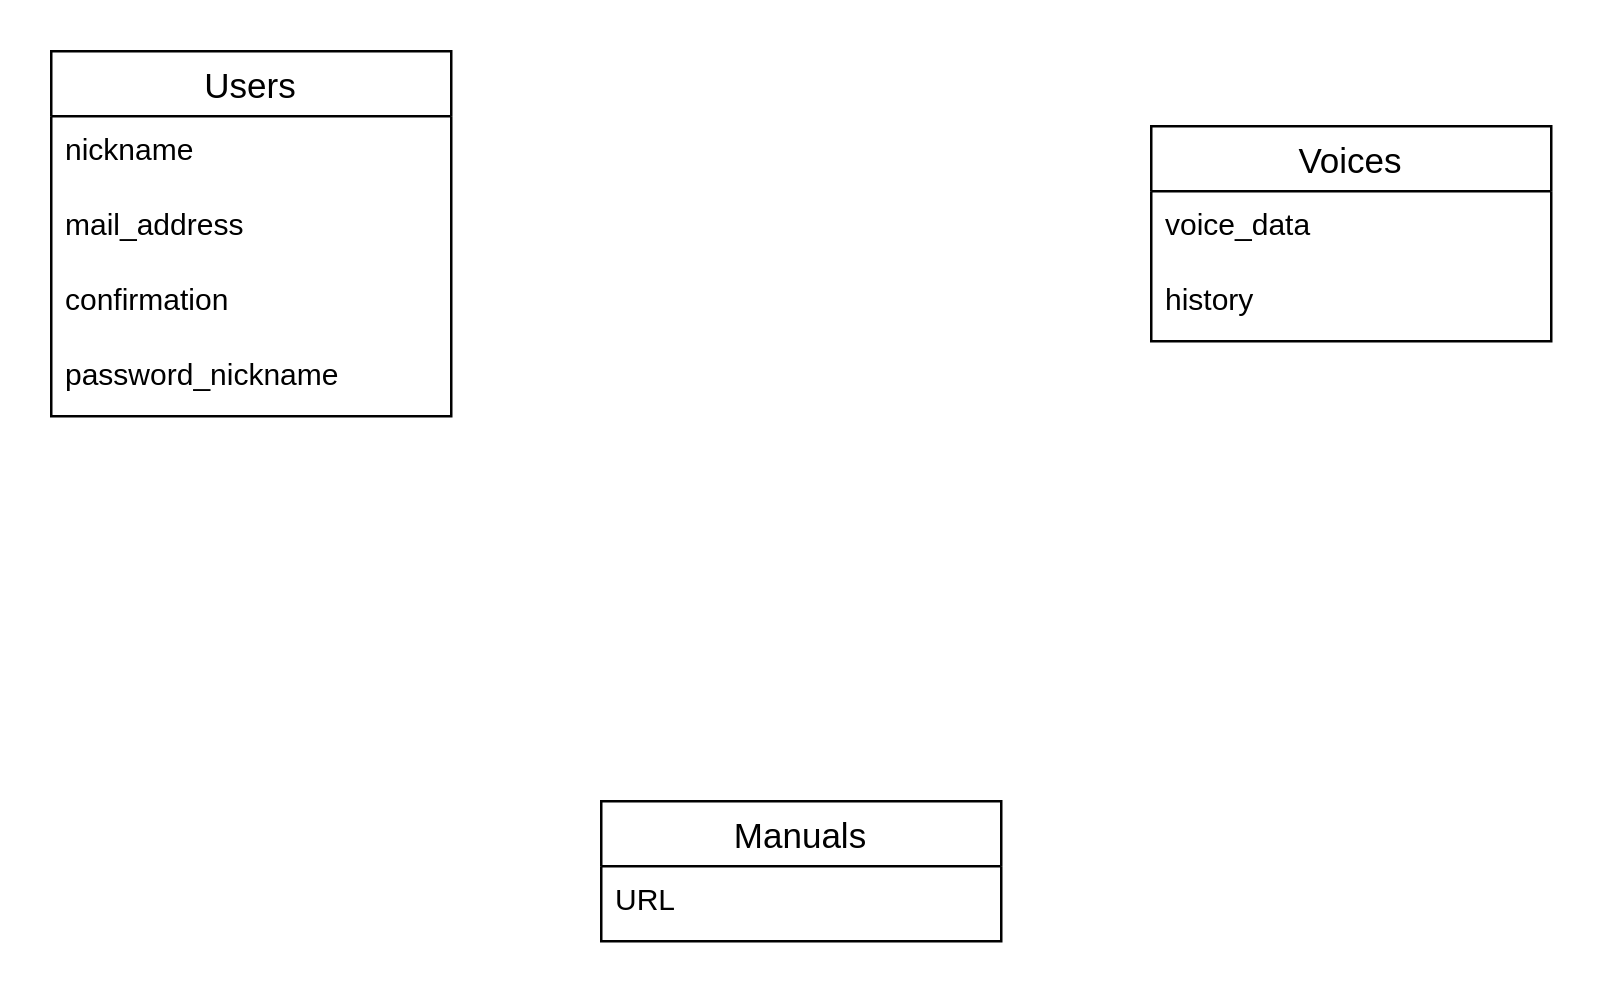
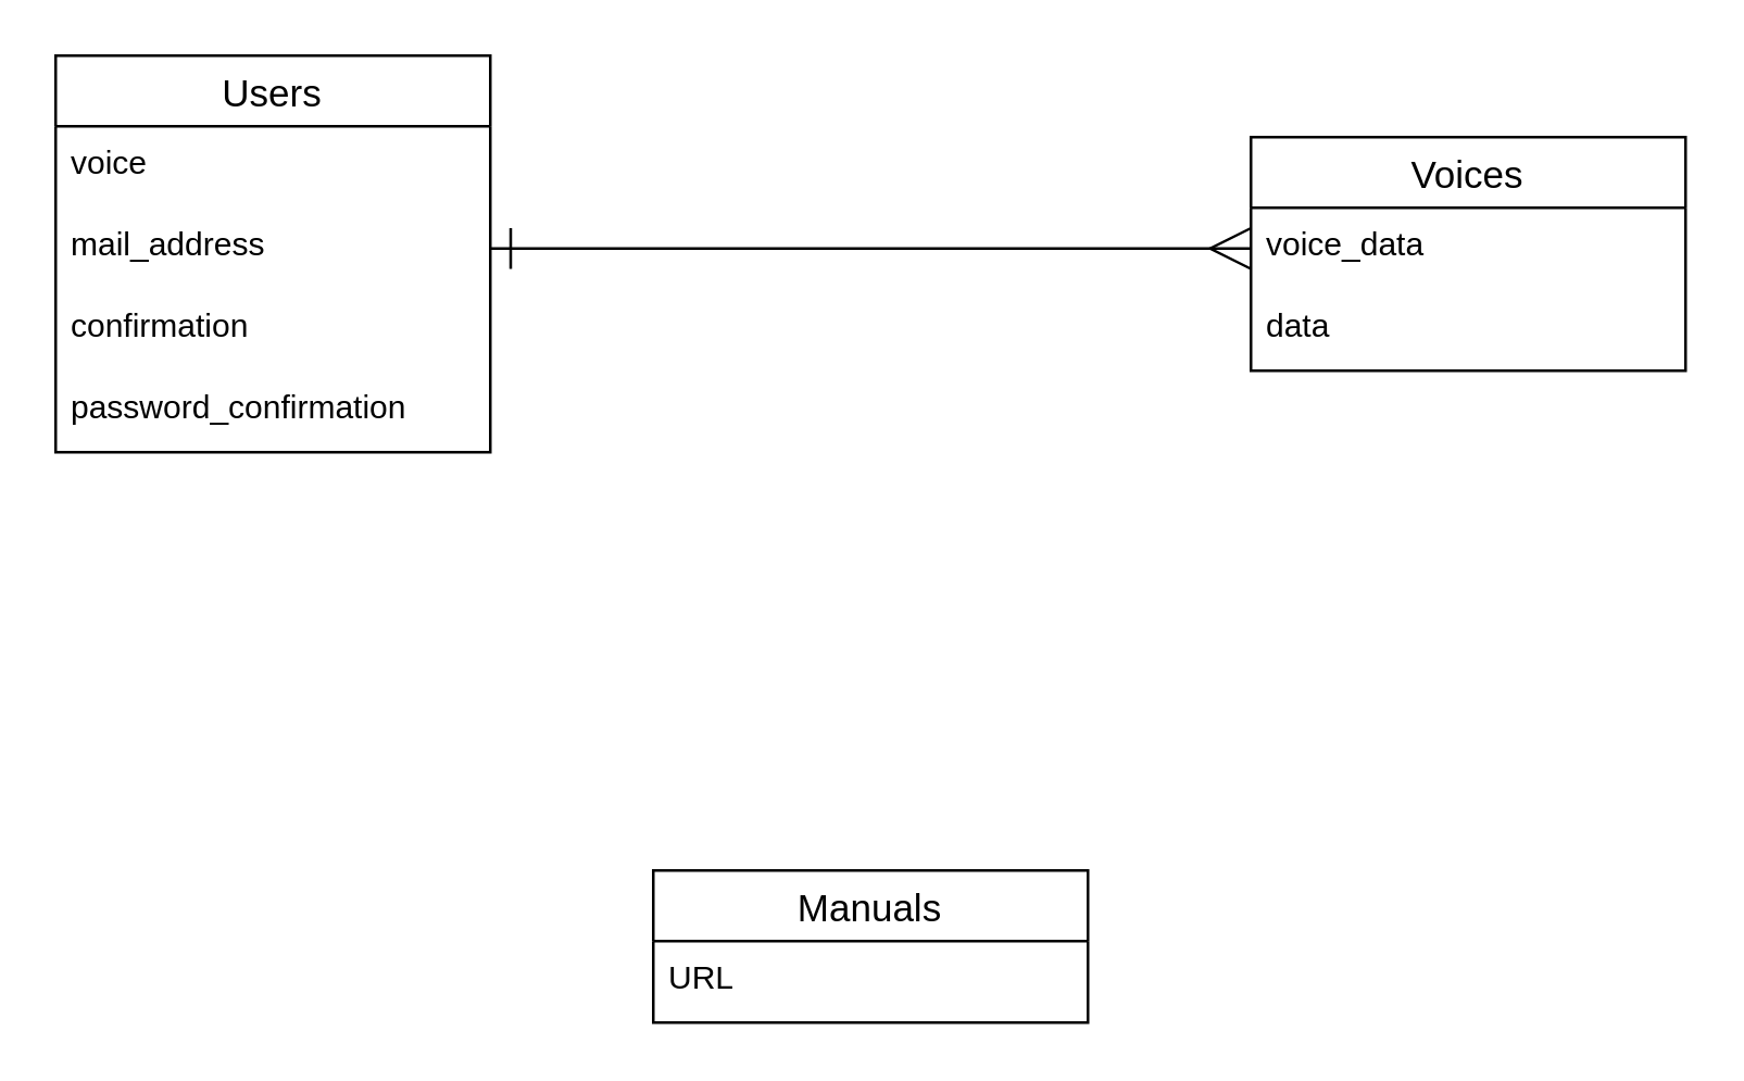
  <mxCell id="0" />
  <mxCell id="1" parent="0" />
  <mxCell id="2" value="Voices" style="swimlane;fontStyle=0;childLayout=stackLayout;horizontal=1;startSize=26;horizontalStack=0;resizeParent=1;resizeParentMax=0;resizeLast=0;collapsible=1;marginBottom=0;align=center;fontSize=14;" vertex="1" parent="1"><mxGeometry x="460" y="50" width="160" height="86" as="geometry" /></mxCell>
  <mxCell id="3" value="voice_data" style="text;strokeColor=none;fillColor=none;spacingLeft=4;spacingRight=4;overflow=hidden;rotatable=0;points=[[0,0.5],[1,0.5]];portConstraint=eastwest;fontSize=12;" vertex="1" parent="2"><mxGeometry y="26" width="160" height="30" as="geometry" /></mxCell>
- <mxCell id="4" value="history" style="text;strokeColor=none;fillColor=none;spacingLeft=4;spacingRight=4;overflow=hidden;rotatable=0;points=[[0,0.5],[1,0.5]];portConstraint=eastwest;fontSize=12;" vertex="1" parent="2"><mxGeometry y="56" width="160" height="30" as="geometry" /></mxCell>
+ <mxCell id="4" value="data" style="text;strokeColor=none;fillColor=none;spacingLeft=4;spacingRight=4;overflow=hidden;rotatable=0;points=[[0,0.5],[1,0.5]];portConstraint=eastwest;fontSize=12;" vertex="1" parent="2"><mxGeometry y="56" width="160" height="30" as="geometry" /></mxCell>
  <mxCell id="5" value="Users" style="swimlane;fontStyle=0;childLayout=stackLayout;horizontal=1;startSize=26;horizontalStack=0;resizeParent=1;resizeParentMax=0;resizeLast=0;collapsible=1;marginBottom=0;align=center;fontSize=14;" vertex="1" parent="1"><mxGeometry x="20" y="20" width="160" height="146" as="geometry" /></mxCell>
- <mxCell id="6" value="nickname" style="text;strokeColor=none;fillColor=none;spacingLeft=4;spacingRight=4;overflow=hidden;rotatable=0;points=[[0,0.5],[1,0.5]];portConstraint=eastwest;fontSize=12;" vertex="1" parent="5"><mxGeometry y="26" width="160" height="30" as="geometry" /></mxCell>
+ <mxCell id="6" value="voice" style="text;strokeColor=none;fillColor=none;spacingLeft=4;spacingRight=4;overflow=hidden;rotatable=0;points=[[0,0.5],[1,0.5]];portConstraint=eastwest;fontSize=12;" vertex="1" parent="5"><mxGeometry y="26" width="160" height="30" as="geometry" /></mxCell>
  <mxCell id="7" value="mail_address" style="text;strokeColor=none;fillColor=none;spacingLeft=4;spacingRight=4;overflow=hidden;rotatable=0;points=[[0,0.5],[1,0.5]];portConstraint=eastwest;fontSize=12;" vertex="1" parent="5"><mxGeometry y="56" width="160" height="30" as="geometry" /></mxCell>
  <mxCell id="8" value="confirmation" style="text;strokeColor=none;fillColor=none;spacingLeft=4;spacingRight=4;overflow=hidden;rotatable=0;points=[[0,0.5],[1,0.5]];portConstraint=eastwest;fontSize=12;" vertex="1" parent="5"><mxGeometry y="86" width="160" height="30" as="geometry" /></mxCell>
- <mxCell id="9" value="password_nickname" style="text;strokeColor=none;fillColor=none;spacingLeft=4;spacingRight=4;overflow=hidden;rotatable=0;points=[[0,0.5],[1,0.5]];portConstraint=eastwest;fontSize=12;" vertex="1" parent="5"><mxGeometry y="116" width="160" height="30" as="geometry" /></mxCell>
+ <mxCell id="9" value="password_confirmation" style="text;strokeColor=none;fillColor=none;spacingLeft=4;spacingRight=4;overflow=hidden;rotatable=0;points=[[0,0.5],[1,0.5]];portConstraint=eastwest;fontSize=12;" vertex="1" parent="5"><mxGeometry y="116" width="160" height="30" as="geometry" /></mxCell>
+ <mxCell id="10" style="edgeStyle=orthogonalEdgeStyle;curved=0;rounded=1;sketch=0;orthogonalLoop=1;jettySize=auto;html=1;exitX=1;exitY=0.5;exitDx=0;exitDy=0;entryX=0;entryY=0.5;entryDx=0;entryDy=0;endArrow=ERmany;endFill=0;startArrow=ERone;startFill=0;endSize=13;startSize=13;" edge="1" parent="1" source="7" target="3"><mxGeometry relative="1" as="geometry" /></mxCell>
  <mxCell id="11" value="Manuals" style="swimlane;fontStyle=0;childLayout=stackLayout;horizontal=1;startSize=26;horizontalStack=0;resizeParent=1;resizeParentMax=0;resizeLast=0;collapsible=1;marginBottom=0;align=center;fontSize=14;rounded=0;sketch=0;" vertex="1" parent="1"><mxGeometry x="240" y="320" width="160" height="56" as="geometry" /></mxCell>
  <mxCell id="12" value="URL" style="text;strokeColor=none;fillColor=none;spacingLeft=4;spacingRight=4;overflow=hidden;rotatable=0;points=[[0,0.5],[1,0.5]];portConstraint=eastwest;fontSize=12;" vertex="1" parent="11"><mxGeometry y="26" width="160" height="30" as="geometry" /></mxCell>
